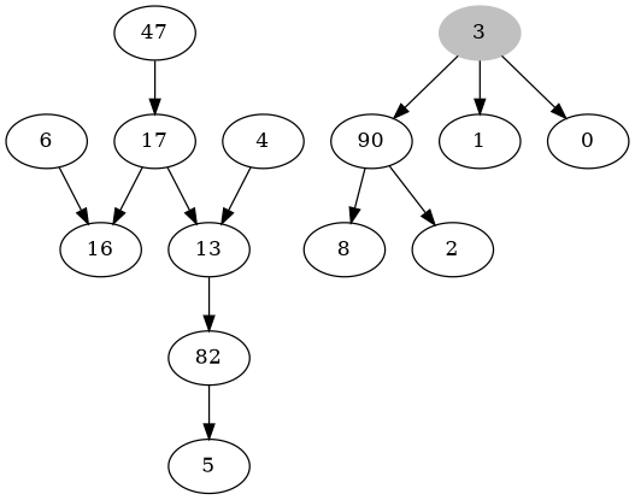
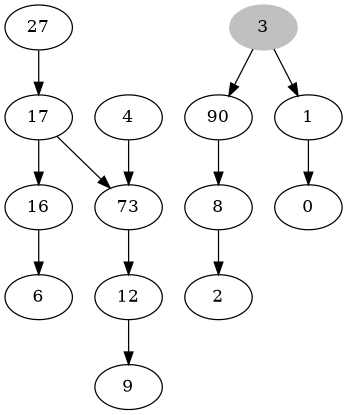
  digraph {
-   27 [label=47]
+   27
    17
    16
-   13
+   13 [label=73]
    3 [color=grey style=filled]
    n6 [label=90]
    1
    n8 [label=6]
-   12 [label=82]
+   12
    8
    n11 [label=2]
    0
-   5
+   5 [label=9]
    4
    27 -> 17
    17 -> 16
    17 -> 13
-   n8 -> 16
+   16 -> n8
    13 -> 12
    3 -> n6
    3 -> 1
    n6 -> 8
-   n6 -> n11
-   3 -> 0
+   8 -> n11
+   1 -> 0
    12 -> 5
    4 -> 13
  }
